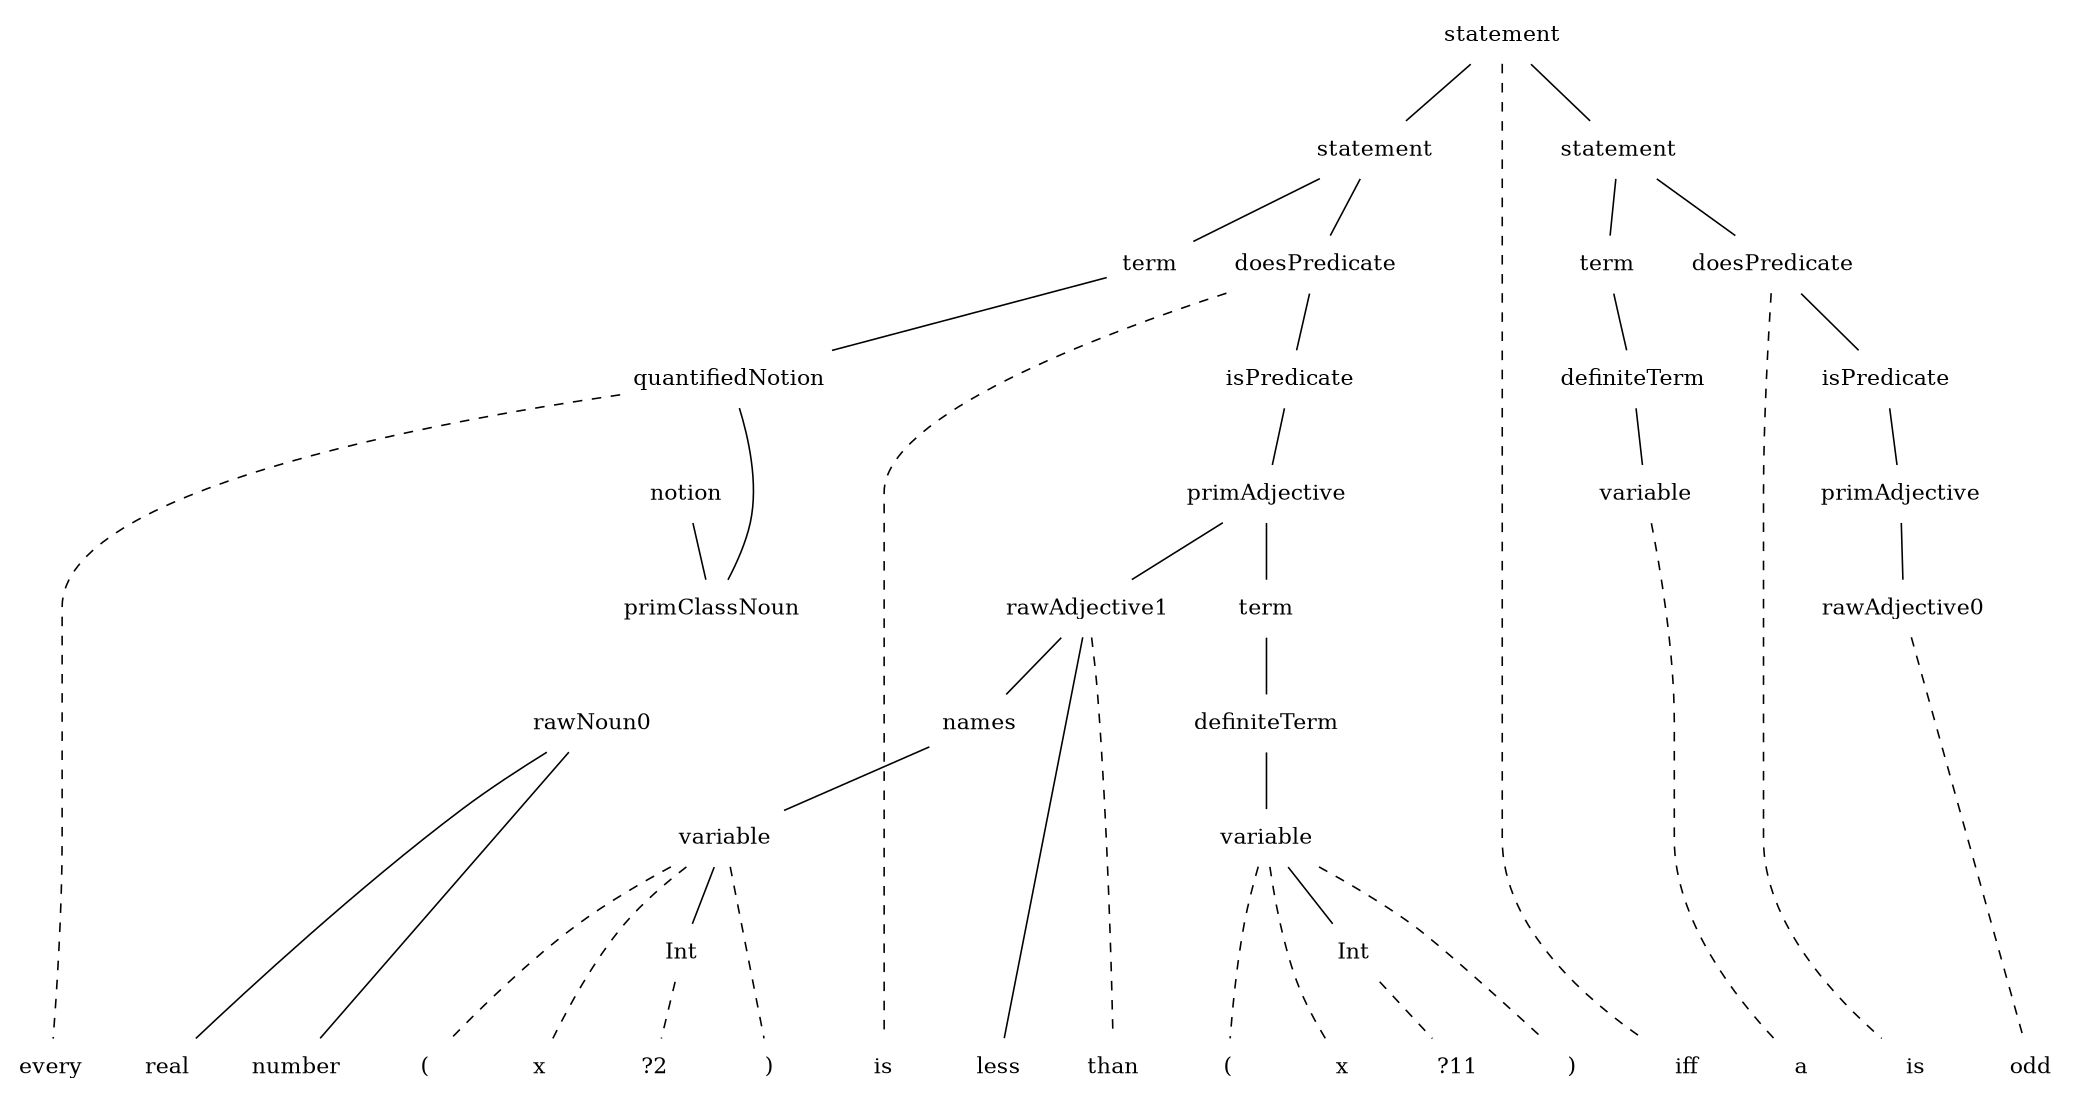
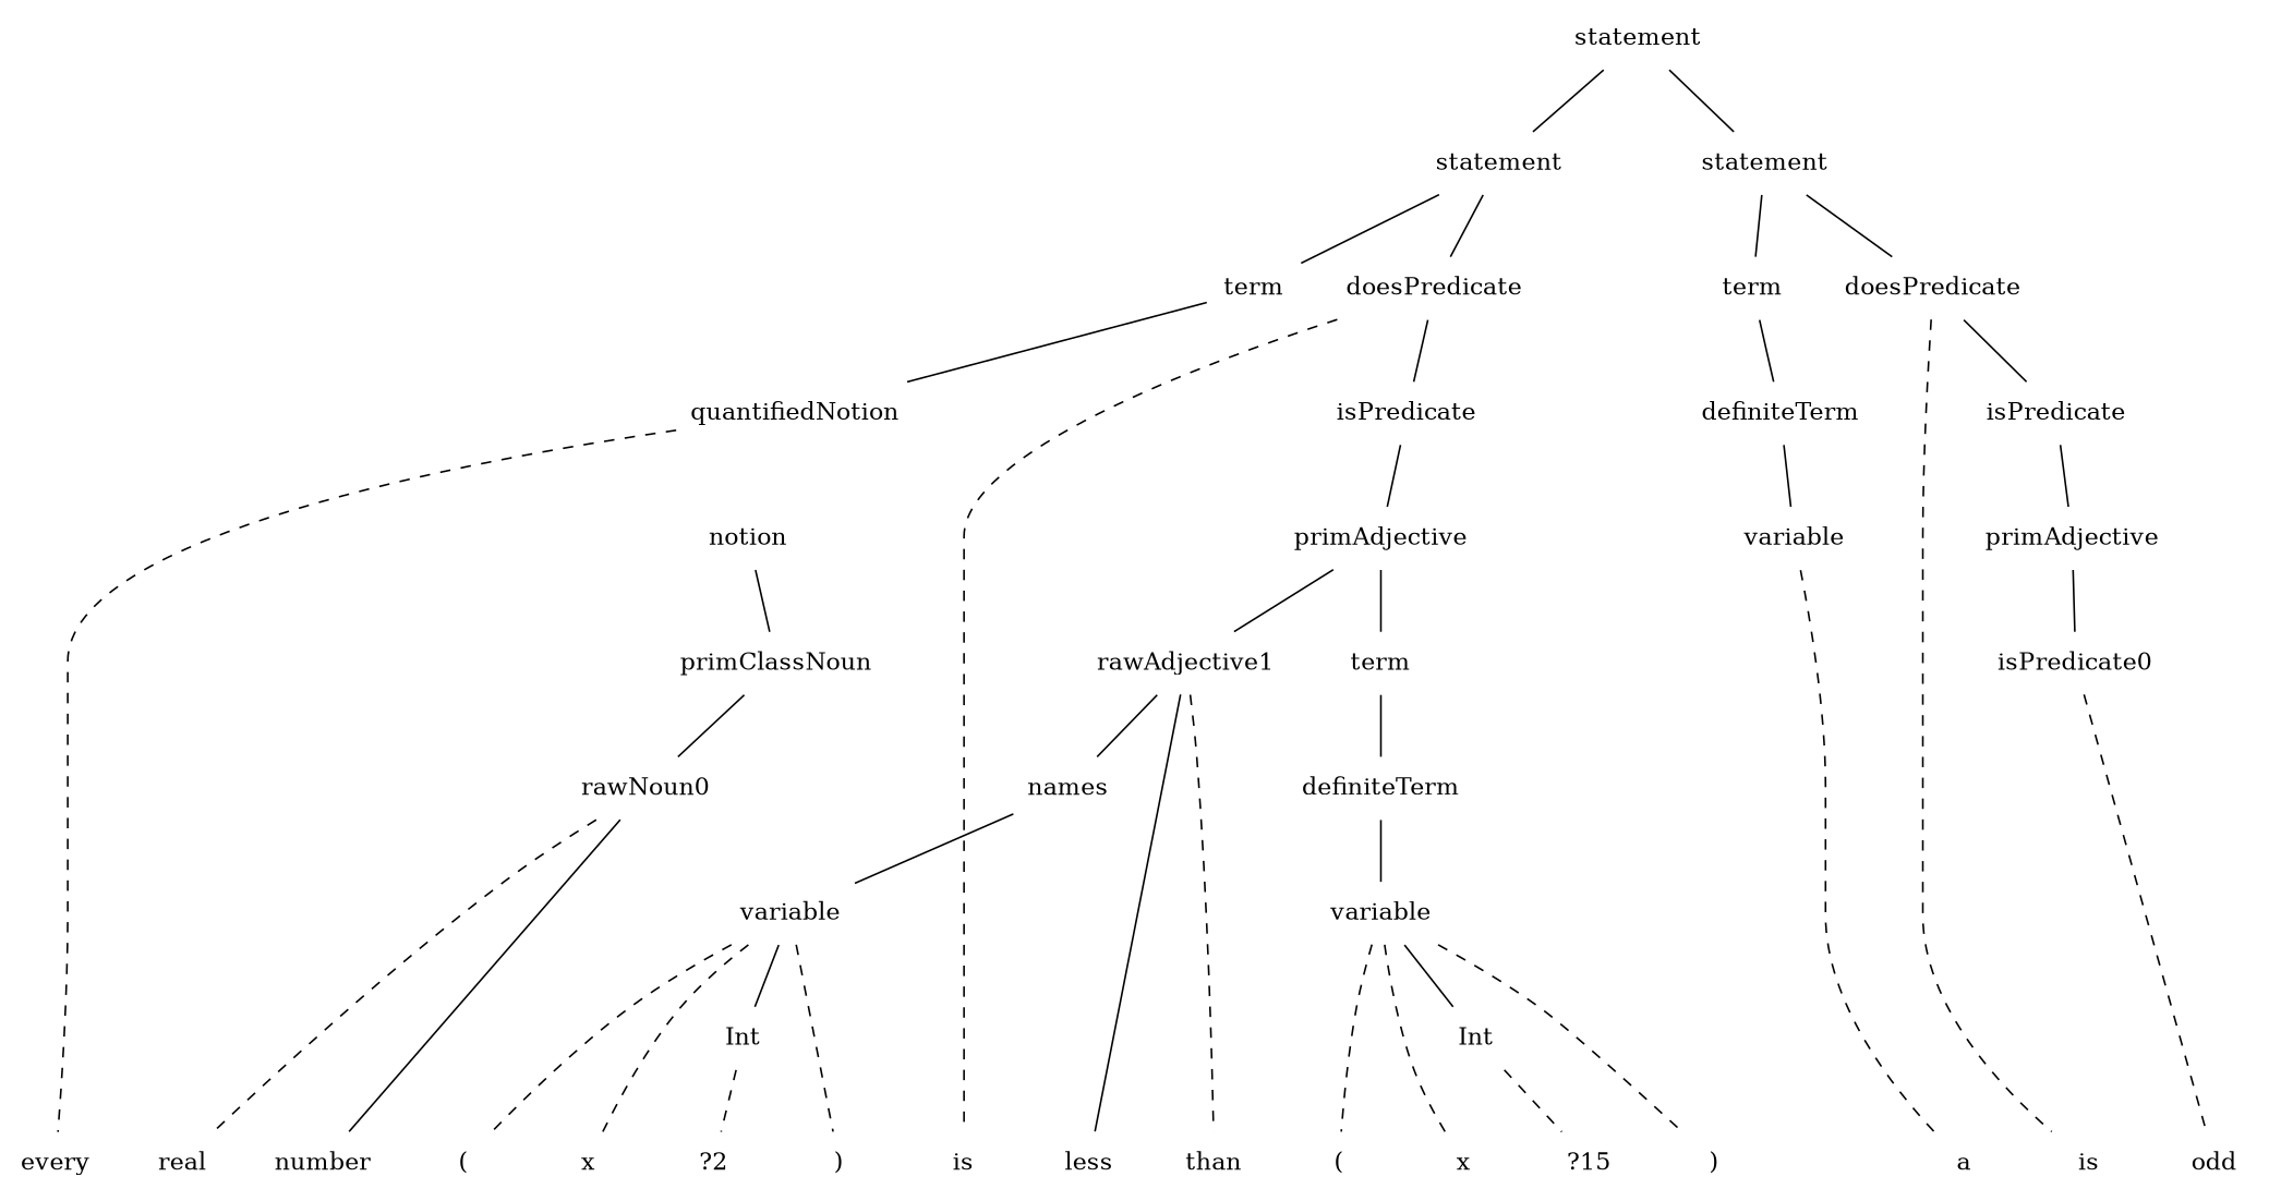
  graph {
    node [shape=plaintext]
    edge [style=invis]
    n1 [label=statement]
    n2 [label=statement]
    n3 [label=statement]
    n4 [label=term]
    n5 [label=doesPredicate]
    n6 [label=term]
    n7 [label=doesPredicate]
    n8 [label=quantifiedNotion]
    n9 [label=isPredicate]
    n10 [label=definiteTerm]
    n11 [label=isPredicate]
    n12 [label=notion]
    n13 [label=primAdjective]
    n14 [label=variable]
    n15 [label=primAdjective]
    n16 [label=primClassNoun]
    n17 [label=rawAdjective1]
    n18 [label=term]
-   n19 [label=rawAdjective0]
+   n19 [label=isPredicate0]
    n20 [label=rawNoun0]
    n21 [label=names]
    n22 [label=definiteTerm]
    n23 [label=variable]
    n24 [label=variable]
    n25 [label=Int]
    n26 [label=Int]
    n27 [label=every]
    n28 [label=real]
    n29 [label=number]
    n30 [label="("]
    n31 [label=x]
    n32 [label="?2"]
    n33 [label=")"]
    n34 [label=is]
    n35 [label=less]
    n36 [label=than]
    n37 [label="("]
    n38 [label=x]
-   n39 [label="?11"]
+   n39 [label="?15"]
    n40 [label=")"]
-   n41 [label=iff]
    n42 [label=a]
    n43 [label=is]
    n44 [label=odd]
    subgraph sub_1 {
      rank=same
      n1
    }
    subgraph sub_2 {
      rank=same
      n2
      n3
    }
    subgraph sub_3 {
      rank=same
      n4
      n5
      n6
      n7
    }
    subgraph sub_4 {
      rank=same
      n8
      n9
      n10
      n11
    }
    subgraph sub_5 {
      rank=same
      n12
      n13
      n14
      n15
    }
    subgraph sub_6 {
      rank=same
      n16
      n17
      n18
      n19
    }
    subgraph sub_7 {
      rank=same
      n20
      n21
      n22
    }
    subgraph sub_8 {
      rank=same
      n23
      n24
    }
    subgraph sub_9 {
      rank=same
      n25
      n26
    }
    subgraph sub_10 {
      rank=same
      n27
      n28
      n29
      n30
      n31
      n32
      n33
      n34
      n35
      n36
      n37
      n38
      n39
      n40
-     n41
      n42
      n43
      n44
    }
    n1 -- n2 [style=solid]
    n1 -- n3 [style=solid]
-   n1 -- n41 [style=dashed]
    n2 -- n3
    n2 -- n4 [style=solid]
    n2 -- n5 [style=solid]
    n3 -- n6 [style=solid]
    n3 -- n7 [style=solid]
    n4 -- n5
    n4 -- n8 [style=solid]
    n5 -- n6
    n5 -- n9 [style=solid]
    n5 -- n34 [style=dashed]
    n6 -- n7
    n6 -- n10 [style=solid]
    n7 -- n11 [style=solid]
    n7 -- n43 [style=dashed]
    n8 -- n9
    n8 -- n27 [style=dashed]
    n9 -- n10
    n9 -- n13 [style=solid]
    n10 -- n11
    n10 -- n14 [style=solid]
    n11 -- n15 [style=solid]
    n12 -- n13
    n12 -- n16 [style=solid]
    n13 -- n14
    n13 -- n17 [style=solid]
    n13 -- n18 [style=solid]
    n14 -- n15
    n14 -- n42 [style=dashed]
    n15 -- n19 [style=solid]
    n16 -- n17
-   n16 -- n8 [style=solid]
+   n16 -- n20 [style=solid]
    n17 -- n18
    n17 -- n21 [style=solid]
    n17 -- n35 [style=solid]
    n17 -- n36 [style=dashed]
    n18 -- n19
    n18 -- n22 [style=solid]
    n19 -- n44 [style=dashed]
    n20 -- n21
-   n20 -- n28 [style=solid]
+   n20 -- n28 [style=dashed]
    n20 -- n29 [style=solid]
    n21 -- n22
    n21 -- n23 [style=solid]
    n22 -- n24 [style=solid]
    n23 -- n24
    n23 -- n25 [style=solid]
    n23 -- n30 [style=dashed]
    n23 -- n31 [style=dashed]
    n23 -- n33 [style=dashed]
    n24 -- n26 [style=solid]
    n24 -- n37 [style=dashed]
    n24 -- n38 [style=dashed]
    n24 -- n40 [style=dashed]
    n25 -- n26
    n25 -- n32 [style=dashed]
    n26 -- n39 [style=dashed]
    n27 -- n28
    n28 -- n29
    n29 -- n30
    n30 -- n31
    n31 -- n32
    n32 -- n33
    n33 -- n34
    n34 -- n35
    n35 -- n36
    n36 -- n37
    n37 -- n38
    n38 -- n39
    n39 -- n40
-   n40 -- n41
-   n41 -- n42
    n42 -- n43
    n43 -- n44
  }
